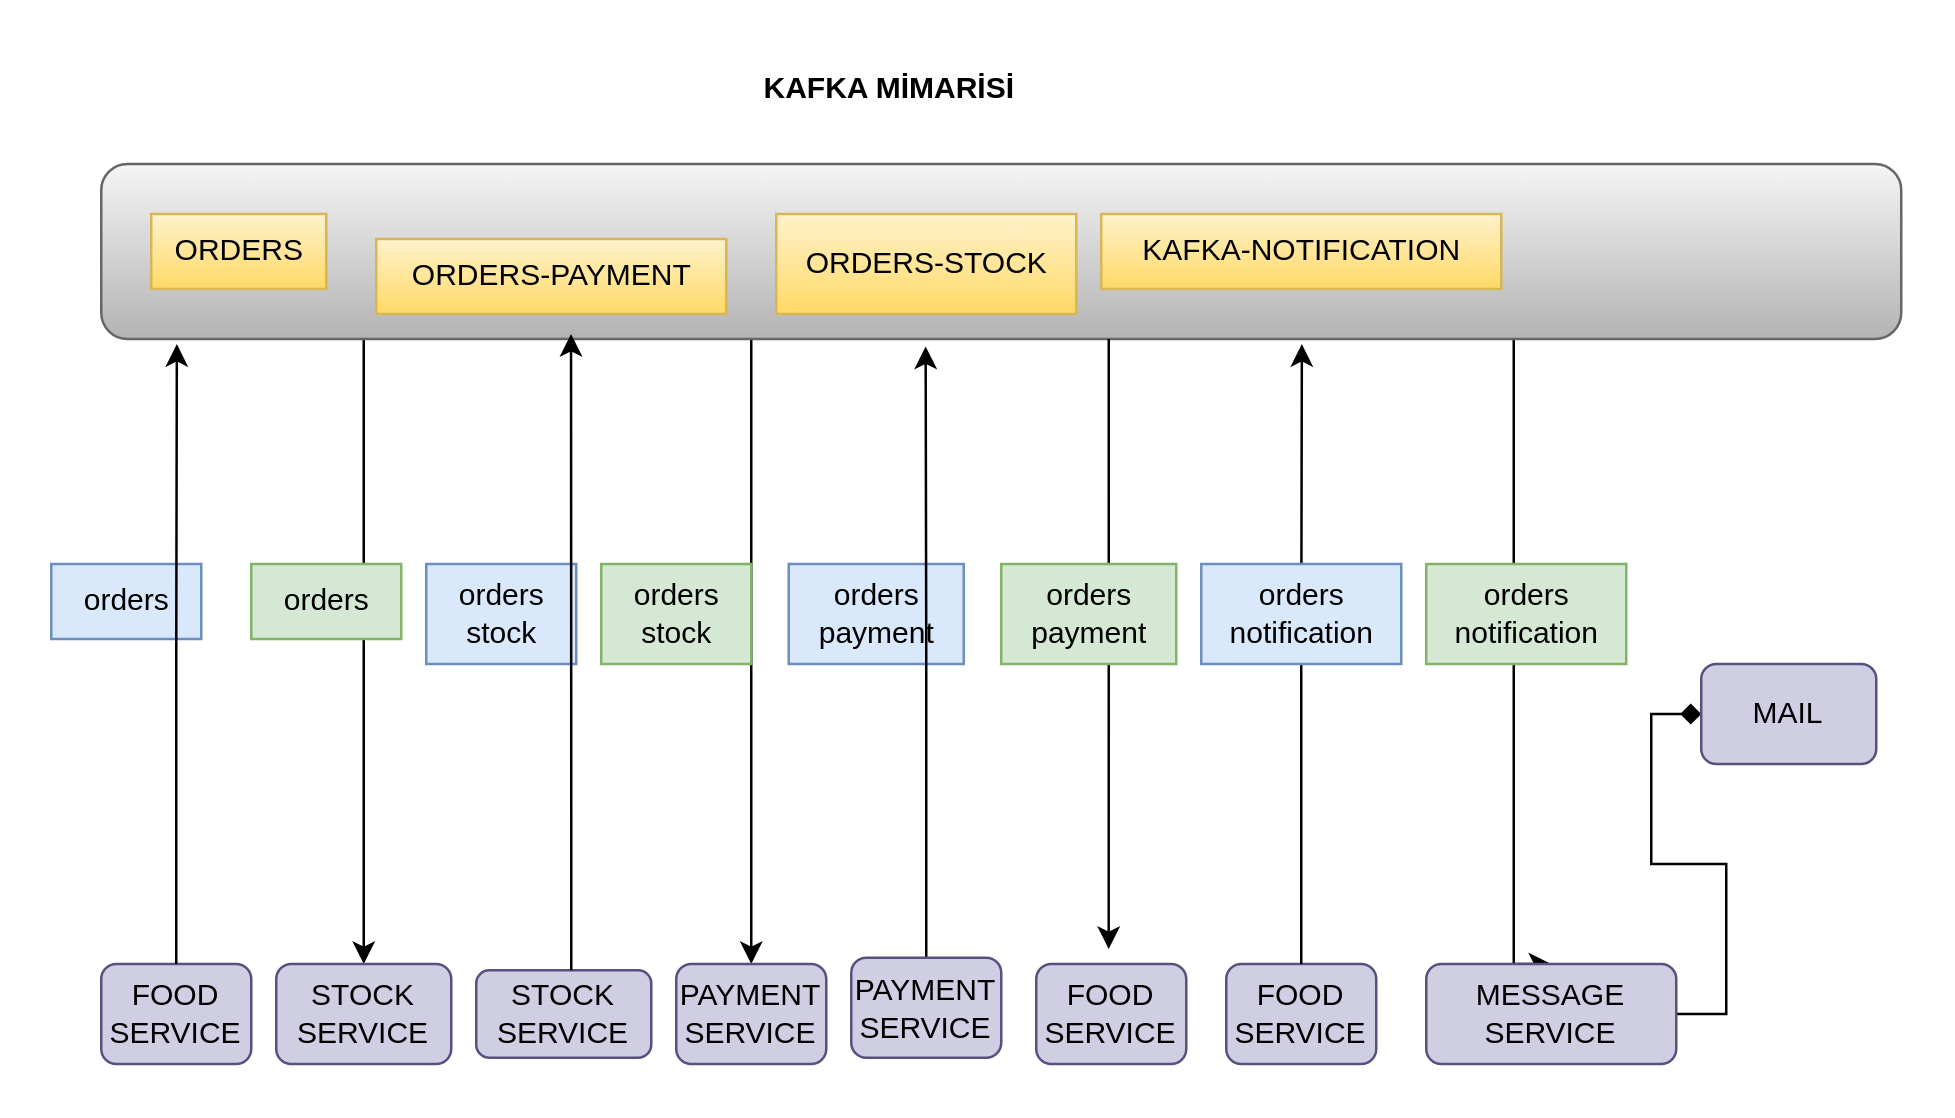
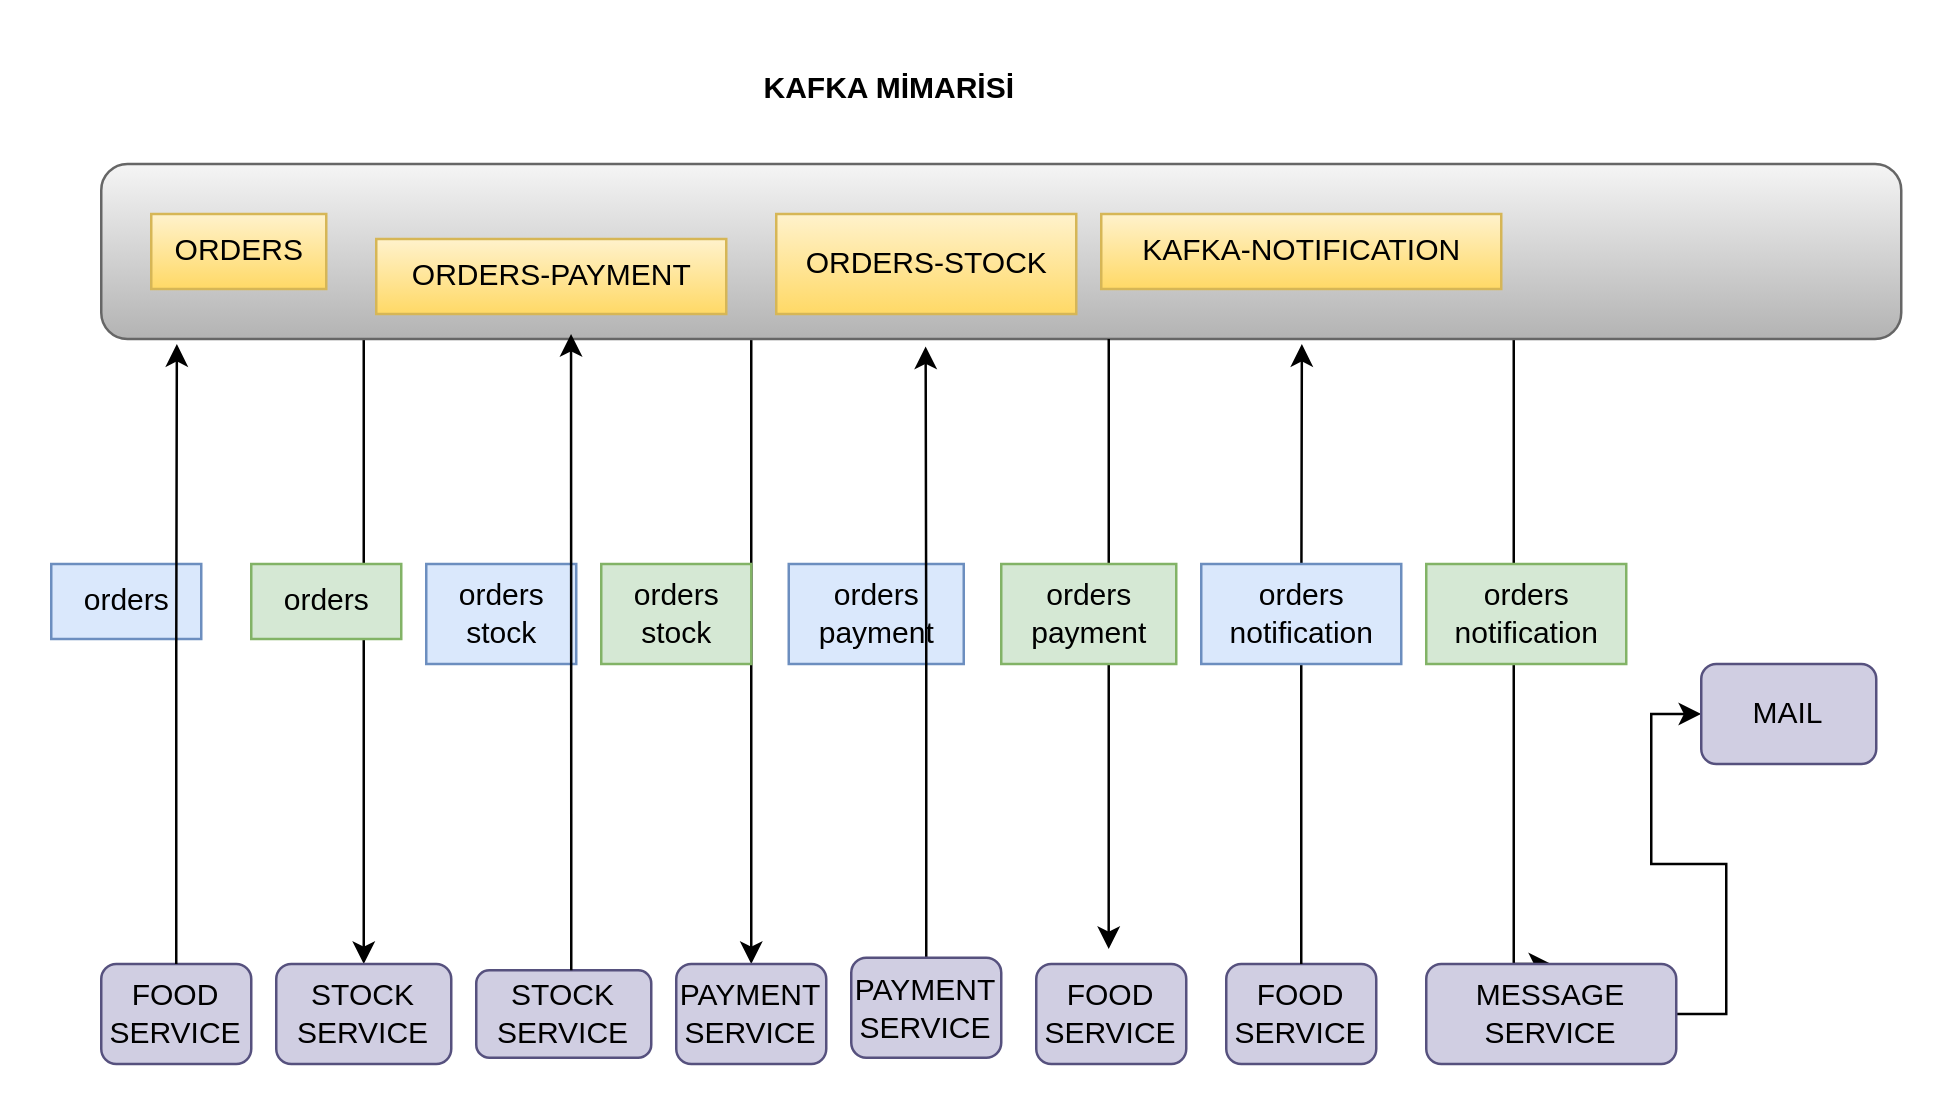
  <mxCell id="0" />
  <mxCell id="1" parent="0" />
  <mxCell id="2" style="edgeStyle=orthogonalEdgeStyle;rounded=0;orthogonalLoop=1;jettySize=auto;html=1;entryX=0.5;entryY=0;entryDx=0;entryDy=0;" edge="1" parent="1" source="5" target="6"><mxGeometry relative="1" as="geometry"><Array as="points"><mxPoint x="145" y="175" /><mxPoint x="145" y="175" /></Array></mxGeometry></mxCell>
  <mxCell id="3" style="edgeStyle=orthogonalEdgeStyle;rounded=0;orthogonalLoop=1;jettySize=auto;html=1;entryX=0.5;entryY=0;entryDx=0;entryDy=0;" edge="1" parent="1" source="5" target="7"><mxGeometry relative="1" as="geometry"><Array as="points"><mxPoint x="300" y="205" /><mxPoint x="300" y="205" /></Array></mxGeometry></mxCell>
  <mxCell id="4" style="edgeStyle=orthogonalEdgeStyle;rounded=0;orthogonalLoop=1;jettySize=auto;html=1;entryX=0.5;entryY=0;entryDx=0;entryDy=0;" edge="1" parent="1" source="5" target="9"><mxGeometry relative="1" as="geometry"><Array as="points"><mxPoint x="605" y="185" /><mxPoint x="605" y="185" /></Array></mxGeometry></mxCell>
  <mxCell id="5" value="" style="rounded=1;whiteSpace=wrap;html=1;align=left;fillColor=#f5f5f5;gradientColor=#b3b3b3;strokeColor=#666666;" vertex="1" parent="1"><mxGeometry x="40" y="65" width="720" height="70" as="geometry" /></mxCell>
  <mxCell id="6" value="STOCK&lt;br&gt;SERVICE" style="rounded=1;whiteSpace=wrap;html=1;fillColor=#d0cee2;strokeColor=#56517e;" vertex="1" parent="1"><mxGeometry x="110" y="385" width="70" height="40" as="geometry" /></mxCell>
  <mxCell id="7" value="PAYMENT&lt;br&gt;SERVICE" style="rounded=1;whiteSpace=wrap;html=1;fillColor=#d0cee2;strokeColor=#56517e;" vertex="1" parent="1"><mxGeometry x="270" y="385" width="60" height="40" as="geometry" /></mxCell>
- <mxCell id="8" style="edgeStyle=orthogonalEdgeStyle;rounded=0;orthogonalLoop=1;jettySize=auto;html=1;entryX=0;entryY=0.5;entryDx=0;entryDy=0;endArrow=diamond;" edge="1" parent="1" source="9" target="29"><mxGeometry relative="1" as="geometry" /></mxCell>
+ <mxCell id="8" style="edgeStyle=orthogonalEdgeStyle;rounded=0;orthogonalLoop=1;jettySize=auto;html=1;entryX=0;entryY=0.5;entryDx=0;entryDy=0;" edge="1" parent="1" source="9" target="29"><mxGeometry relative="1" as="geometry" /></mxCell>
  <mxCell id="9" value="MESSAGE&lt;br&gt;SERVICE" style="rounded=1;whiteSpace=wrap;html=1;fillColor=#d0cee2;strokeColor=#56517e;" vertex="1" parent="1"><mxGeometry x="570" y="385" width="100" height="40" as="geometry" /></mxCell>
  <mxCell id="10" value="orders&lt;br&gt;stock" style="text;html=1;align=center;verticalAlign=middle;resizable=0;points=[];autosize=1;strokeColor=#6c8ebf;fillColor=#dae8fc;" vertex="1" parent="1"><mxGeometry x="170" y="225" width="60" height="40" as="geometry" /></mxCell>
  <mxCell id="11" value="FOOD&lt;br&gt;SERVICE" style="rounded=1;whiteSpace=wrap;html=1;fillColor=#d0cee2;strokeColor=#56517e;" vertex="1" parent="1"><mxGeometry x="40" y="385" width="60" height="40" as="geometry" /></mxCell>
  <mxCell id="12" value="orders" style="text;html=1;align=center;verticalAlign=middle;resizable=0;points=[];autosize=1;strokeColor=#6c8ebf;fillColor=#dae8fc;" vertex="1" parent="1"><mxGeometry x="20" y="225" width="60" height="30" as="geometry" /></mxCell>
  <mxCell id="13" value="orders&lt;br&gt;payment" style="text;html=1;align=center;verticalAlign=middle;resizable=0;points=[];autosize=1;strokeColor=#6c8ebf;fillColor=#dae8fc;" vertex="1" parent="1"><mxGeometry x="315" y="225" width="70" height="40" as="geometry" /></mxCell>
  <mxCell id="14" style="edgeStyle=orthogonalEdgeStyle;rounded=0;orthogonalLoop=1;jettySize=auto;html=1;entryX=0.042;entryY=1.029;entryDx=0;entryDy=0;entryPerimeter=0;" edge="1" parent="1" source="11" target="5"><mxGeometry relative="1" as="geometry" /></mxCell>
  <mxCell id="15" value="orders" style="text;html=1;align=center;verticalAlign=middle;resizable=0;points=[];autosize=1;strokeColor=#82b366;fillColor=#d5e8d4;" vertex="1" parent="1"><mxGeometry x="100" y="225" width="60" height="30" as="geometry" /></mxCell>
  <mxCell id="16" value="STOCK&lt;br&gt;SERVICE" style="rounded=1;whiteSpace=wrap;html=1;fillColor=#d0cee2;strokeColor=#56517e;" vertex="1" parent="1"><mxGeometry x="190" y="387.5" width="70" height="35" as="geometry" /></mxCell>
  <mxCell id="17" style="edgeStyle=orthogonalEdgeStyle;rounded=0;orthogonalLoop=1;jettySize=auto;html=1;entryX=0.261;entryY=0.971;entryDx=0;entryDy=0;entryPerimeter=0;" edge="1" parent="1" source="16" target="5"><mxGeometry relative="1" as="geometry"><Array as="points"><mxPoint x="228" y="325" /><mxPoint x="228" y="325" /></Array></mxGeometry></mxCell>
  <mxCell id="18" value="orders&lt;br&gt;stock" style="text;html=1;align=center;verticalAlign=middle;resizable=0;points=[];autosize=1;strokeColor=#82b366;fillColor=#d5e8d4;" vertex="1" parent="1"><mxGeometry x="240" y="225" width="60" height="40" as="geometry" /></mxCell>
  <mxCell id="19" style="edgeStyle=orthogonalEdgeStyle;rounded=0;orthogonalLoop=1;jettySize=auto;html=1;entryX=0.458;entryY=1.043;entryDx=0;entryDy=0;entryPerimeter=0;" edge="1" parent="1" source="20" target="5"><mxGeometry relative="1" as="geometry"><mxPoint x="370" y="155" as="targetPoint" /></mxGeometry></mxCell>
  <mxCell id="20" value="PAYMENT&lt;br&gt;SERVICE" style="rounded=1;whiteSpace=wrap;html=1;fillColor=#d0cee2;strokeColor=#56517e;" vertex="1" parent="1"><mxGeometry x="340" y="382.5" width="60" height="40" as="geometry" /></mxCell>
  <mxCell id="21" value="&lt;b&gt;KAFKA MİMARİSİ&lt;/b&gt;" style="text;html=1;align=center;verticalAlign=middle;resizable=0;points=[];autosize=1;strokeColor=none;fillColor=none;" vertex="1" parent="1"><mxGeometry x="295" y="20" width="120" height="30" as="geometry" /></mxCell>
  <mxCell id="22" value="FOOD&lt;br&gt;SERVICE" style="rounded=1;whiteSpace=wrap;html=1;fillColor=#d0cee2;strokeColor=#56517e;" vertex="1" parent="1"><mxGeometry x="414" y="385" width="60" height="40" as="geometry" /></mxCell>
  <mxCell id="23" style="edgeStyle=orthogonalEdgeStyle;rounded=0;orthogonalLoop=1;jettySize=auto;html=1;entryX=0.483;entryY=-0.15;entryDx=0;entryDy=0;entryPerimeter=0;" edge="1" parent="1" source="5" target="22"><mxGeometry relative="1" as="geometry"><Array as="points"><mxPoint x="443" y="195" /><mxPoint x="443" y="195" /></Array></mxGeometry></mxCell>
  <mxCell id="24" value="orders&lt;br&gt;payment" style="text;html=1;align=center;verticalAlign=middle;resizable=0;points=[];autosize=1;strokeColor=#82b366;fillColor=#d5e8d4;" vertex="1" parent="1"><mxGeometry x="400" y="225" width="70" height="40" as="geometry" /></mxCell>
  <mxCell id="25" value="FOOD&lt;br&gt;SERVICE" style="rounded=1;whiteSpace=wrap;html=1;fillColor=#d0cee2;strokeColor=#56517e;" vertex="1" parent="1"><mxGeometry x="490" y="385" width="60" height="40" as="geometry" /></mxCell>
  <mxCell id="26" style="edgeStyle=orthogonalEdgeStyle;rounded=0;orthogonalLoop=1;jettySize=auto;html=1;entryX=0.667;entryY=1.029;entryDx=0;entryDy=0;entryPerimeter=0;" edge="1" parent="1" source="25" target="5"><mxGeometry relative="1" as="geometry" /></mxCell>
  <mxCell id="27" value="orders&lt;br&gt;notification" style="text;html=1;align=center;verticalAlign=middle;resizable=0;points=[];autosize=1;strokeColor=#6c8ebf;fillColor=#dae8fc;" vertex="1" parent="1"><mxGeometry x="480" y="225" width="80" height="40" as="geometry" /></mxCell>
  <mxCell id="28" value="orders&lt;br&gt;notification" style="text;html=1;align=center;verticalAlign=middle;resizable=0;points=[];autosize=1;strokeColor=#82b366;fillColor=#d5e8d4;" vertex="1" parent="1"><mxGeometry x="570" y="225" width="80" height="40" as="geometry" /></mxCell>
  <mxCell id="29" value="MAIL" style="rounded=1;whiteSpace=wrap;html=1;fillColor=#d0cee2;strokeColor=#56517e;" vertex="1" parent="1"><mxGeometry x="680" y="265" width="70" height="40" as="geometry" /></mxCell>
  <mxCell id="30" value="ORDERS" style="text;html=1;align=center;verticalAlign=middle;resizable=0;points=[];autosize=1;strokeColor=#d6b656;fillColor=#fff2cc;gradientColor=#ffd966;" vertex="1" parent="1"><mxGeometry x="60" y="85" width="70" height="30" as="geometry" /></mxCell>
  <mxCell id="31" value="ORDERS-PAYMENT" style="text;html=1;align=center;verticalAlign=middle;resizable=0;points=[];autosize=1;strokeColor=#d6b656;fillColor=#fff2cc;gradientColor=#ffd966;" vertex="1" parent="1"><mxGeometry x="150" y="95" width="140" height="30" as="geometry" /></mxCell>
  <mxCell id="32" value="ORDERS-STOCK" style="text;html=1;align=center;verticalAlign=middle;resizable=0;points=[];autosize=1;strokeColor=#d6b656;fillColor=#fff2cc;gradientColor=#ffd966;" vertex="1" parent="1"><mxGeometry x="310" y="85" width="120" height="40" as="geometry" /></mxCell>
  <mxCell id="33" value="KAFKA-NOTIFICATION" style="text;html=1;align=center;verticalAlign=middle;resizable=0;points=[];autosize=1;strokeColor=#d6b656;fillColor=#fff2cc;gradientColor=#ffd966;" vertex="1" parent="1"><mxGeometry x="440" y="85" width="160" height="30" as="geometry" /></mxCell>
